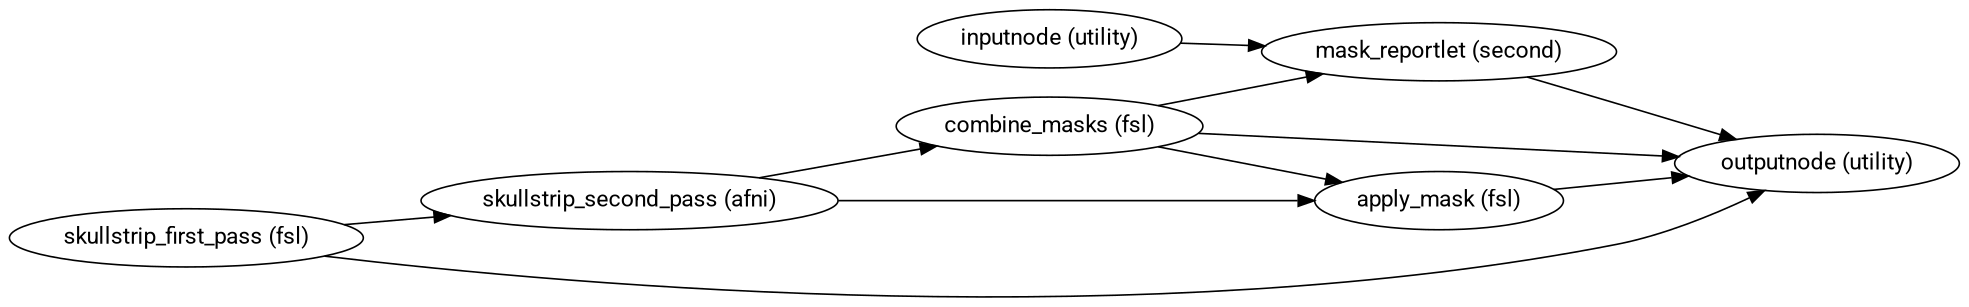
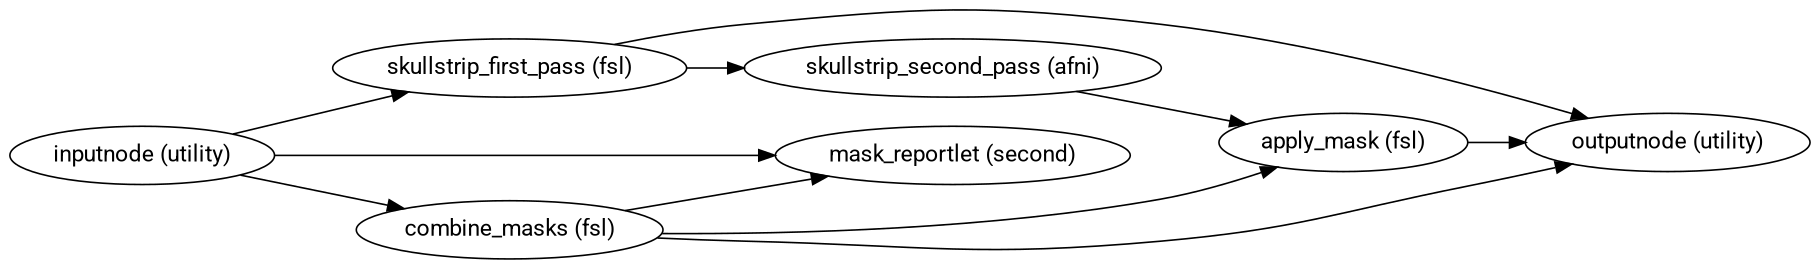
  strict digraph {
    fontname=Roboto
    rankdir=LR
    node [fontname=Roboto]
    edge [fontname=Roboto]
    "inputnode (utility)"
    "skullstrip_first_pass (fsl)"
    n3 [label="mask_reportlet (second)"]
    "skullstrip_second_pass (afni)"
    "outputnode (utility)"
    "apply_mask (fsl)"
    "combine_masks (fsl)"
+   "inputnode (utility)" -> "skullstrip_first_pass (fsl)"
    "inputnode (utility)" -> n3
    "skullstrip_first_pass (fsl)" -> "skullstrip_second_pass (afni)"
    "skullstrip_first_pass (fsl)" -> "outputnode (utility)"
-   n3 -> "outputnode (utility)"
    "skullstrip_second_pass (afni)" -> "apply_mask (fsl)"
-   "skullstrip_second_pass (afni)" -> "combine_masks (fsl)"
+   "inputnode (utility)" -> "combine_masks (fsl)"
    "apply_mask (fsl)" -> "outputnode (utility)"
    "combine_masks (fsl)" -> n3
    "combine_masks (fsl)" -> "outputnode (utility)"
    "combine_masks (fsl)" -> "apply_mask (fsl)"
  }
